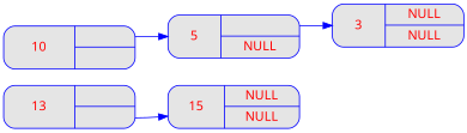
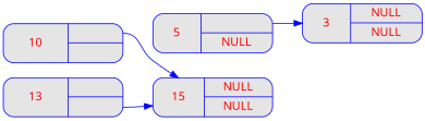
  digraph {
    fontname="Noto Sans"
    rankdir=LR
    node [color=blue fillcolor=grey90 fontcolor=red fontname="Noto Sans" fontsize=14 shape=record style="rounded, filled"]
    edge [color=blue fontname="Noto Sans" tailport=g]
    n1 [label="{<c> 10 | { <g> | <d>}}" width=2]
    n2 [label="{<c> 5 | { <g> | <d> NULL}}" width=2]
    n3 [label="{<c> 3 | { <g> NULL | <d> NULL}}" width=2]
    n4 [label="{<c> 13 | { <g> | <d>}}" width=2]
    n5 [label="{<c> 15 | { <g> NULL | <d> NULL}}" width=2]
-   n1 -> n2
+   n1 -> n5
    n2 -> n3
    n4 -> n5 [tailport=d]
  }
